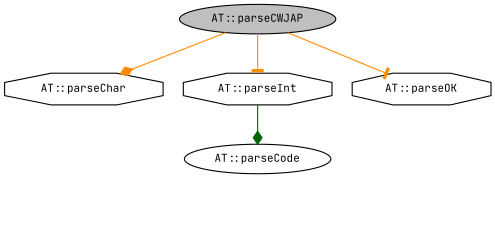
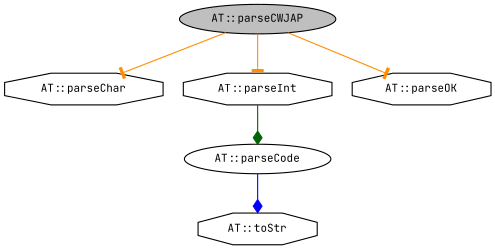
  digraph {
    fontname="JetBrains Mono"
    rankdir=TB
    node [color=black fillcolor=white fontname="JetBrains Mono" fontsize=10 shape=octagon style=filled]
    edge [arrowhead=tee color=darkorange fontname="JetBrains Mono" fontsize=10 labelfontname=Helvetica labelfontsize=10 style=solid]
    n1 [fillcolor=grey75 fontcolor=black height=0.2 label="AT::parseCWJAP" shape=ellipse width=0.4]
    n2 [height=0.2 label="AT::parseChar" width=0.4]
    n3 [height=0.2 label="AT::parseInt" width=0.4]
    n4 [height=0.2 label="AT::parseOK" width=0.4]
    n5 [height=0.2 label="AT::parseCode" shape=ellipse width=0.4]
-   n1 -> n2 [arrowhead=diamond]
+   n6 [height=0.2 label="AT::toStr" width=0.4]
+   n1 -> n2
    n1 -> n3
    n1 -> n4
    n3 -> n5 [arrowhead=diamond color=darkgreen]
+   n5 -> n6 [arrowhead=diamond color=blue]
  }
